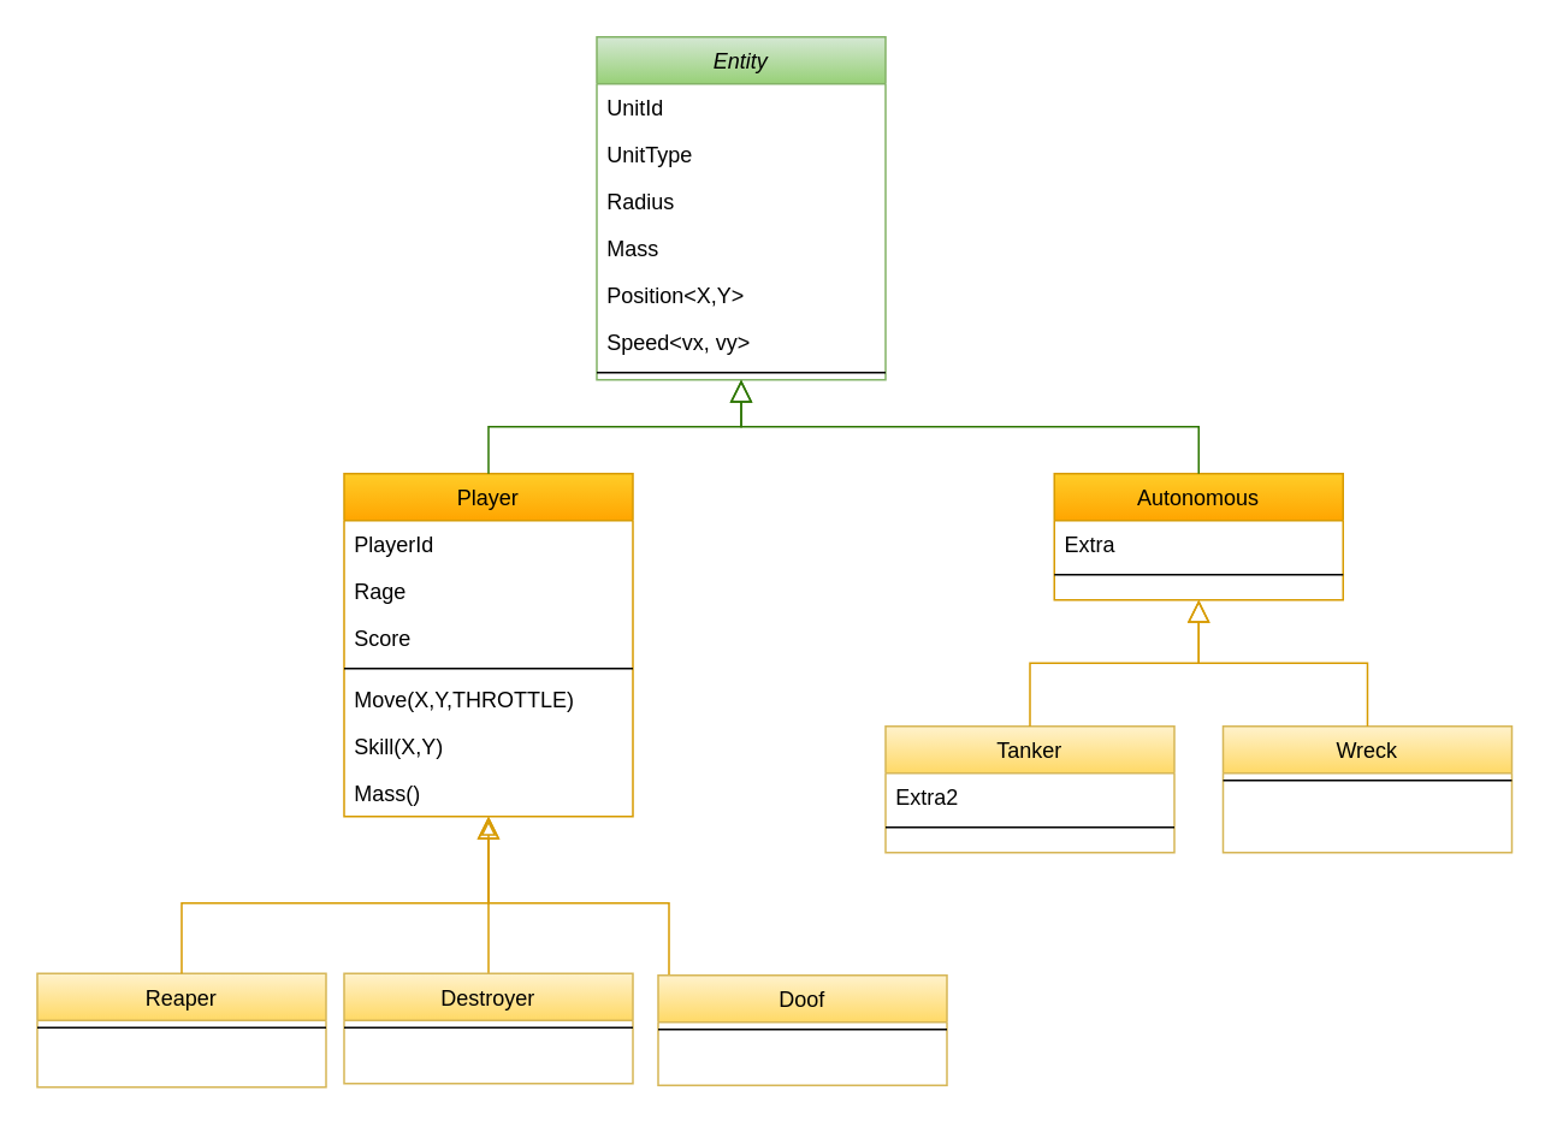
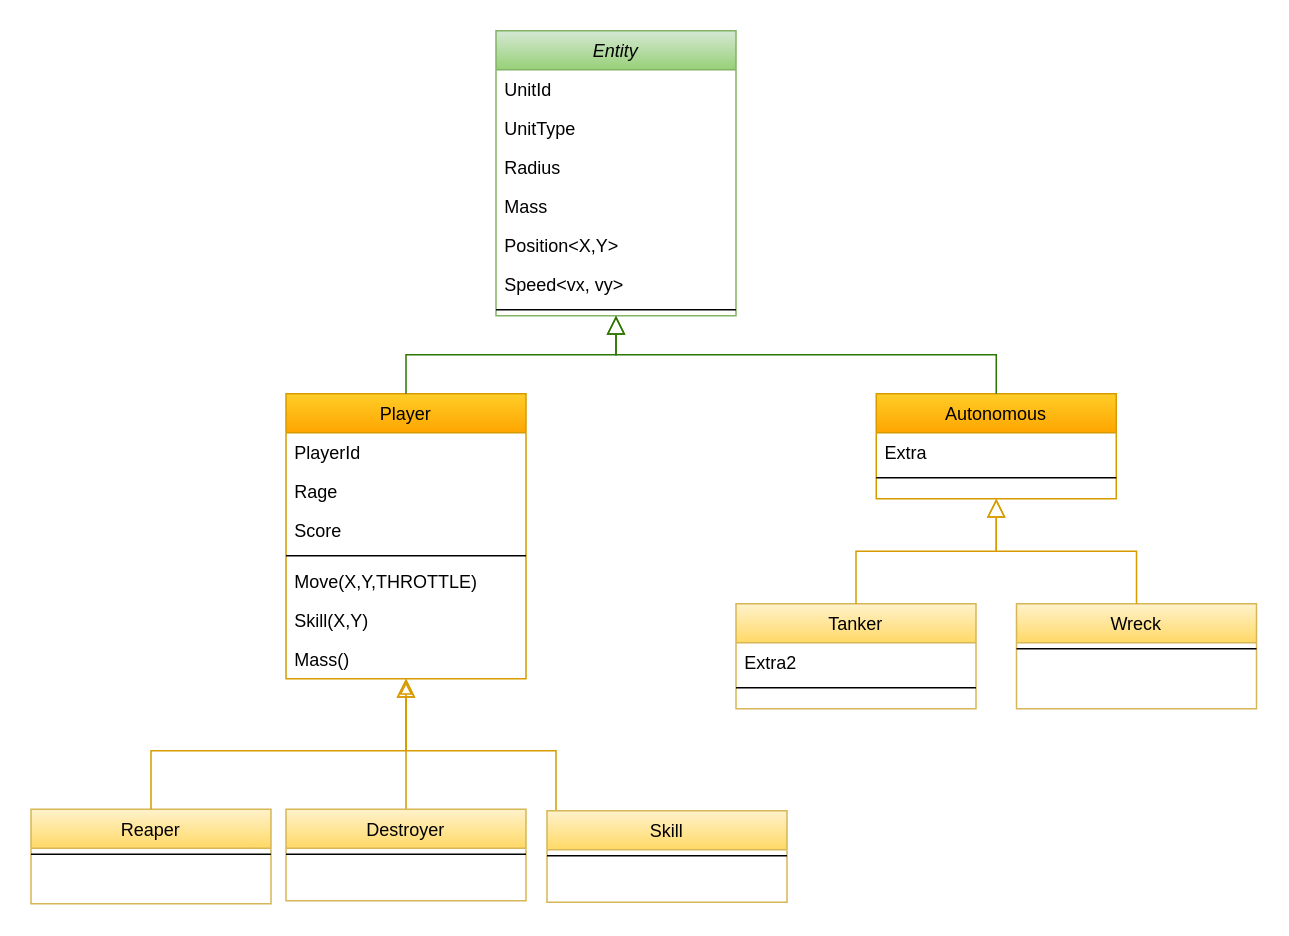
  <mxCell id="0" />
  <mxCell id="1" parent="0" />
  <mxCell id="2" value="Entity" style="swimlane;fontStyle=2;align=center;verticalAlign=top;childLayout=stackLayout;horizontal=1;startSize=26;horizontalStack=0;resizeParent=1;resizeLast=0;collapsible=1;marginBottom=0;rounded=0;shadow=0;strokeWidth=1;fillColor=#d5e8d4;gradientColor=#97d077;strokeColor=#82b366;" parent="1" vertex="1"><mxGeometry x="330" y="20" width="160" height="190" as="geometry"><mxRectangle x="230" y="140" width="160" height="26" as="alternateBounds" /></mxGeometry></mxCell>
  <mxCell id="3" value="UnitId" style="text;align=left;verticalAlign=top;spacingLeft=4;spacingRight=4;overflow=hidden;rotatable=0;points=[[0,0.5],[1,0.5]];portConstraint=eastwest;" parent="2" vertex="1"><mxGeometry y="26" width="160" height="26" as="geometry" /></mxCell>
  <mxCell id="4" value="UnitType" style="text;align=left;verticalAlign=top;spacingLeft=4;spacingRight=4;overflow=hidden;rotatable=0;points=[[0,0.5],[1,0.5]];portConstraint=eastwest;rounded=0;shadow=0;html=0;" parent="2" vertex="1"><mxGeometry y="52" width="160" height="26" as="geometry" /></mxCell>
  <mxCell id="5" value="Radius" style="text;align=left;verticalAlign=top;spacingLeft=4;spacingRight=4;overflow=hidden;rotatable=0;points=[[0,0.5],[1,0.5]];portConstraint=eastwest;" parent="2" vertex="1"><mxGeometry y="78" width="160" height="26" as="geometry" /></mxCell>
  <mxCell id="6" value="Mass&#10;" style="text;align=left;verticalAlign=top;spacingLeft=4;spacingRight=4;overflow=hidden;rotatable=0;points=[[0,0.5],[1,0.5]];portConstraint=eastwest;rounded=0;shadow=0;html=0;" parent="2" vertex="1"><mxGeometry y="104" width="160" height="26" as="geometry" /></mxCell>
  <mxCell id="7" value="Position&lt;X,Y&gt;" style="text;align=left;verticalAlign=top;spacingLeft=4;spacingRight=4;overflow=hidden;rotatable=0;points=[[0,0.5],[1,0.5]];portConstraint=eastwest;rounded=0;shadow=0;html=0;" parent="2" vertex="1"><mxGeometry y="130" width="160" height="26" as="geometry" /></mxCell>
  <mxCell id="8" value="Speed&lt;vx, vy&gt;&#10;" style="text;align=left;verticalAlign=top;spacingLeft=4;spacingRight=4;overflow=hidden;rotatable=0;points=[[0,0.5],[1,0.5]];portConstraint=eastwest;rounded=0;shadow=0;html=0;" parent="2" vertex="1"><mxGeometry y="156" width="160" height="26" as="geometry" /></mxCell>
  <mxCell id="9" value="" style="line;html=1;strokeWidth=1;align=left;verticalAlign=middle;spacingTop=-1;spacingLeft=3;spacingRight=3;rotatable=0;labelPosition=right;points=[];portConstraint=eastwest;" parent="2" vertex="1"><mxGeometry y="182" width="160" height="8" as="geometry" /></mxCell>
  <mxCell id="10" value="Player" style="swimlane;fontStyle=0;align=center;verticalAlign=top;childLayout=stackLayout;horizontal=1;startSize=26;horizontalStack=0;resizeParent=1;resizeLast=0;collapsible=1;marginBottom=0;rounded=0;shadow=0;strokeWidth=1;fillColor=#ffcd28;gradientColor=#ffa500;strokeColor=#d79b00;" parent="1" vertex="1"><mxGeometry x="190" y="262" width="160" height="190" as="geometry"><mxRectangle x="130" y="380" width="160" height="26" as="alternateBounds" /></mxGeometry></mxCell>
  <mxCell id="11" value="PlayerId" style="text;align=left;verticalAlign=top;spacingLeft=4;spacingRight=4;overflow=hidden;rotatable=0;points=[[0,0.5],[1,0.5]];portConstraint=eastwest;" parent="10" vertex="1"><mxGeometry y="26" width="160" height="26" as="geometry" /></mxCell>
  <mxCell id="12" value="Rage" style="text;align=left;verticalAlign=top;spacingLeft=4;spacingRight=4;overflow=hidden;rotatable=0;points=[[0,0.5],[1,0.5]];portConstraint=eastwest;rounded=0;shadow=0;html=0;" parent="10" vertex="1"><mxGeometry y="52" width="160" height="26" as="geometry" /></mxCell>
  <mxCell id="13" value="Score" style="text;align=left;verticalAlign=top;spacingLeft=4;spacingRight=4;overflow=hidden;rotatable=0;points=[[0,0.5],[1,0.5]];portConstraint=eastwest;rounded=0;shadow=0;html=0;" parent="10" vertex="1"><mxGeometry y="78" width="160" height="26" as="geometry" /></mxCell>
  <mxCell id="14" value="" style="line;html=1;strokeWidth=1;align=left;verticalAlign=middle;spacingTop=-1;spacingLeft=3;spacingRight=3;rotatable=0;labelPosition=right;points=[];portConstraint=eastwest;" parent="10" vertex="1"><mxGeometry y="104" width="160" height="8" as="geometry" /></mxCell>
  <mxCell id="15" value="Move(X,Y,THROTTLE)" style="text;align=left;verticalAlign=top;spacingLeft=4;spacingRight=4;overflow=hidden;rotatable=0;points=[[0,0.5],[1,0.5]];portConstraint=eastwest;" parent="10" vertex="1"><mxGeometry y="112" width="160" height="26" as="geometry" /></mxCell>
  <mxCell id="16" value="Skill(X,Y)" style="text;align=left;verticalAlign=top;spacingLeft=4;spacingRight=4;overflow=hidden;rotatable=0;points=[[0,0.5],[1,0.5]];portConstraint=eastwest;" parent="10" vertex="1"><mxGeometry y="138" width="160" height="26" as="geometry" /></mxCell>
  <mxCell id="17" value="Mass()" style="text;align=left;verticalAlign=top;spacingLeft=4;spacingRight=4;overflow=hidden;rotatable=0;points=[[0,0.5],[1,0.5]];portConstraint=eastwest;" parent="10" vertex="1"><mxGeometry y="164" width="160" height="26" as="geometry" /></mxCell>
  <mxCell id="18" value="" style="endArrow=block;endSize=10;endFill=0;shadow=0;strokeWidth=1;rounded=0;edgeStyle=elbowEdgeStyle;elbow=vertical;fillColor=#60a917;strokeColor=#2D7600;" parent="1" source="10" target="2" edge="1"><mxGeometry width="160" relative="1" as="geometry"><mxPoint x="310" y="103" as="sourcePoint" /><mxPoint x="310" y="103" as="targetPoint" /></mxGeometry></mxCell>
  <mxCell id="19" value="Autonomous" style="swimlane;fontStyle=0;align=center;verticalAlign=top;childLayout=stackLayout;horizontal=1;startSize=26;horizontalStack=0;resizeParent=1;resizeLast=0;collapsible=1;marginBottom=0;rounded=0;shadow=0;strokeWidth=1;fillColor=#ffcd28;gradientColor=#ffa500;strokeColor=#d79b00;" parent="1" vertex="1"><mxGeometry x="583.5" y="262" width="160" height="70" as="geometry"><mxRectangle x="340" y="380" width="170" height="26" as="alternateBounds" /></mxGeometry></mxCell>
  <mxCell id="20" value="Extra" style="text;align=left;verticalAlign=top;spacingLeft=4;spacingRight=4;overflow=hidden;rotatable=0;points=[[0,0.5],[1,0.5]];portConstraint=eastwest;" parent="19" vertex="1"><mxGeometry y="26" width="160" height="26" as="geometry" /></mxCell>
  <mxCell id="21" value="" style="line;html=1;strokeWidth=1;align=left;verticalAlign=middle;spacingTop=-1;spacingLeft=3;spacingRight=3;rotatable=0;labelPosition=right;points=[];portConstraint=eastwest;" parent="19" vertex="1"><mxGeometry y="52" width="160" height="8" as="geometry" /></mxCell>
  <mxCell id="22" value="" style="endArrow=block;endSize=10;endFill=0;shadow=0;strokeWidth=1;rounded=0;edgeStyle=elbowEdgeStyle;elbow=vertical;fillColor=#60a917;strokeColor=#2D7600;" parent="1" source="19" target="2" edge="1"><mxGeometry width="160" relative="1" as="geometry"><mxPoint x="320" y="273" as="sourcePoint" /><mxPoint x="420" y="171" as="targetPoint" /></mxGeometry></mxCell>
  <mxCell id="23" value="Reaper" style="swimlane;fontStyle=0;align=center;verticalAlign=top;childLayout=stackLayout;horizontal=1;startSize=26;horizontalStack=0;resizeParent=1;resizeLast=0;collapsible=1;marginBottom=0;rounded=0;shadow=0;strokeWidth=1;fillColor=#fff2cc;gradientColor=#ffd966;strokeColor=#d6b656;" parent="1" vertex="1"><mxGeometry x="20" y="539" width="160" height="63" as="geometry"><mxRectangle x="130" y="380" width="160" height="26" as="alternateBounds" /></mxGeometry></mxCell>
  <mxCell id="24" value="" style="line;html=1;strokeWidth=1;align=left;verticalAlign=middle;spacingTop=-1;spacingLeft=3;spacingRight=3;rotatable=0;labelPosition=right;points=[];portConstraint=eastwest;" parent="23" vertex="1"><mxGeometry y="26" width="160" height="8" as="geometry" /></mxCell>
  <mxCell id="25" value="" style="endArrow=block;endSize=10;endFill=0;shadow=0;strokeWidth=1;rounded=0;edgeStyle=elbowEdgeStyle;elbow=vertical;fillColor=#ffe6cc;strokeColor=#d79b00;" parent="1" source="23" edge="1"><mxGeometry width="160" relative="1" as="geometry"><mxPoint x="170" y="397" as="sourcePoint" /><mxPoint x="270" y="452" as="targetPoint" /><Array as="points"><mxPoint x="190" y="500" /></Array></mxGeometry></mxCell>
  <mxCell id="26" value="" style="endArrow=block;endSize=10;endFill=0;shadow=0;strokeWidth=1;rounded=0;edgeStyle=elbowEdgeStyle;elbow=vertical;fillColor=#ffe6cc;strokeColor=#d79b00;" parent="1" source="37" edge="1"><mxGeometry width="160" relative="1" as="geometry"><mxPoint x="180" y="567" as="sourcePoint" /><mxPoint x="270" y="452" as="targetPoint" /></mxGeometry></mxCell>
  <mxCell id="27" value="Tanker" style="swimlane;fontStyle=0;align=center;verticalAlign=top;childLayout=stackLayout;horizontal=1;startSize=26;horizontalStack=0;resizeParent=1;resizeLast=0;collapsible=1;marginBottom=0;rounded=0;shadow=0;strokeWidth=1;fillColor=#fff2cc;gradientColor=#ffd966;strokeColor=#d6b656;" parent="1" vertex="1"><mxGeometry x="490" y="402" width="160" height="70" as="geometry"><mxRectangle x="130" y="380" width="160" height="26" as="alternateBounds" /></mxGeometry></mxCell>
  <mxCell id="28" value="Extra2" style="text;align=left;verticalAlign=top;spacingLeft=4;spacingRight=4;overflow=hidden;rotatable=0;points=[[0,0.5],[1,0.5]];portConstraint=eastwest;" parent="27" vertex="1"><mxGeometry y="26" width="160" height="26" as="geometry" /></mxCell>
  <mxCell id="29" value="" style="line;html=1;strokeWidth=1;align=left;verticalAlign=middle;spacingTop=-1;spacingLeft=3;spacingRight=3;rotatable=0;labelPosition=right;points=[];portConstraint=eastwest;" parent="27" vertex="1"><mxGeometry y="52" width="160" height="8" as="geometry" /></mxCell>
  <mxCell id="30" value="" style="endArrow=block;endSize=10;endFill=0;shadow=0;strokeWidth=1;rounded=0;edgeStyle=elbowEdgeStyle;elbow=vertical;entryX=0.5;entryY=1;entryDx=0;entryDy=0;fillColor=#ffe6cc;strokeColor=#d79b00;" parent="1" source="27" target="19" edge="1"><mxGeometry width="160" relative="1" as="geometry"><mxPoint x="553.5" y="277" as="sourcePoint" /><mxPoint x="653.5" y="332" as="targetPoint" /></mxGeometry></mxCell>
  <mxCell id="31" value="Wreck" style="swimlane;fontStyle=0;align=center;verticalAlign=top;childLayout=stackLayout;horizontal=1;startSize=26;horizontalStack=0;resizeParent=1;resizeLast=0;collapsible=1;marginBottom=0;rounded=0;shadow=0;strokeWidth=1;fillColor=#fff2cc;gradientColor=#ffd966;strokeColor=#d6b656;" parent="1" vertex="1"><mxGeometry x="677" y="402" width="160" height="70" as="geometry"><mxRectangle x="340" y="380" width="170" height="26" as="alternateBounds" /></mxGeometry></mxCell>
  <mxCell id="32" value="" style="line;html=1;strokeWidth=1;align=left;verticalAlign=middle;spacingTop=-1;spacingLeft=3;spacingRight=3;rotatable=0;labelPosition=right;points=[];portConstraint=eastwest;" parent="31" vertex="1"><mxGeometry y="26" width="160" height="8" as="geometry" /></mxCell>
  <mxCell id="33" value="" style="endArrow=block;endSize=10;endFill=0;shadow=0;strokeWidth=1;rounded=0;edgeStyle=elbowEdgeStyle;elbow=vertical;entryX=0.5;entryY=1;entryDx=0;entryDy=0;fillColor=#ffe6cc;strokeColor=#d79b00;" parent="1" source="31" target="19" edge="1"><mxGeometry width="160" relative="1" as="geometry"><mxPoint x="563.5" y="447" as="sourcePoint" /><mxPoint x="653.5" y="332" as="targetPoint" /></mxGeometry></mxCell>
  <mxCell id="34" style="edgeStyle=orthogonalEdgeStyle;rounded=0;orthogonalLoop=1;jettySize=auto;html=1;endArrow=block;endFill=0;fillColor=#ffe6cc;strokeColor=#d79b00;" parent="1" source="35" edge="1"><mxGeometry relative="1" as="geometry"><mxPoint x="270" y="454" as="targetPoint" /><Array as="points"><mxPoint x="370" y="569" /><mxPoint x="370" y="500" /><mxPoint x="270" y="500" /></Array></mxGeometry></mxCell>
- <mxCell id="35" value="Doof" style="swimlane;fontStyle=0;align=center;verticalAlign=top;childLayout=stackLayout;horizontal=1;startSize=26;horizontalStack=0;resizeParent=1;resizeLast=0;collapsible=1;marginBottom=0;rounded=0;shadow=0;strokeWidth=1;fillColor=#fff2cc;gradientColor=#ffd966;strokeColor=#d6b656;" parent="1" vertex="1"><mxGeometry x="364" y="540" width="160" height="61" as="geometry"><mxRectangle x="340" y="380" width="170" height="26" as="alternateBounds" /></mxGeometry></mxCell>
+ <mxCell id="35" value="Skill" style="swimlane;fontStyle=0;align=center;verticalAlign=top;childLayout=stackLayout;horizontal=1;startSize=26;horizontalStack=0;resizeParent=1;resizeLast=0;collapsible=1;marginBottom=0;rounded=0;shadow=0;strokeWidth=1;fillColor=#fff2cc;gradientColor=#ffd966;strokeColor=#d6b656;" parent="1" vertex="1"><mxGeometry x="364" y="540" width="160" height="61" as="geometry"><mxRectangle x="340" y="380" width="170" height="26" as="alternateBounds" /></mxGeometry></mxCell>
  <mxCell id="36" value="" style="line;html=1;strokeWidth=1;align=left;verticalAlign=middle;spacingTop=-1;spacingLeft=3;spacingRight=3;rotatable=0;labelPosition=right;points=[];portConstraint=eastwest;" parent="35" vertex="1"><mxGeometry y="26" width="160" height="8" as="geometry" /></mxCell>
  <mxCell id="37" value="Destroyer" style="swimlane;fontStyle=0;align=center;verticalAlign=top;childLayout=stackLayout;horizontal=1;startSize=26;horizontalStack=0;resizeParent=1;resizeLast=0;collapsible=1;marginBottom=0;rounded=0;shadow=0;strokeWidth=1;fillColor=#fff2cc;gradientColor=#ffd966;strokeColor=#d6b656;" parent="1" vertex="1"><mxGeometry x="190" y="539" width="160" height="61" as="geometry"><mxRectangle x="340" y="380" width="170" height="26" as="alternateBounds" /></mxGeometry></mxCell>
  <mxCell id="38" value="" style="line;html=1;strokeWidth=1;align=left;verticalAlign=middle;spacingTop=-1;spacingLeft=3;spacingRight=3;rotatable=0;labelPosition=right;points=[];portConstraint=eastwest;" parent="37" vertex="1"><mxGeometry y="26" width="160" height="8" as="geometry" /></mxCell>
